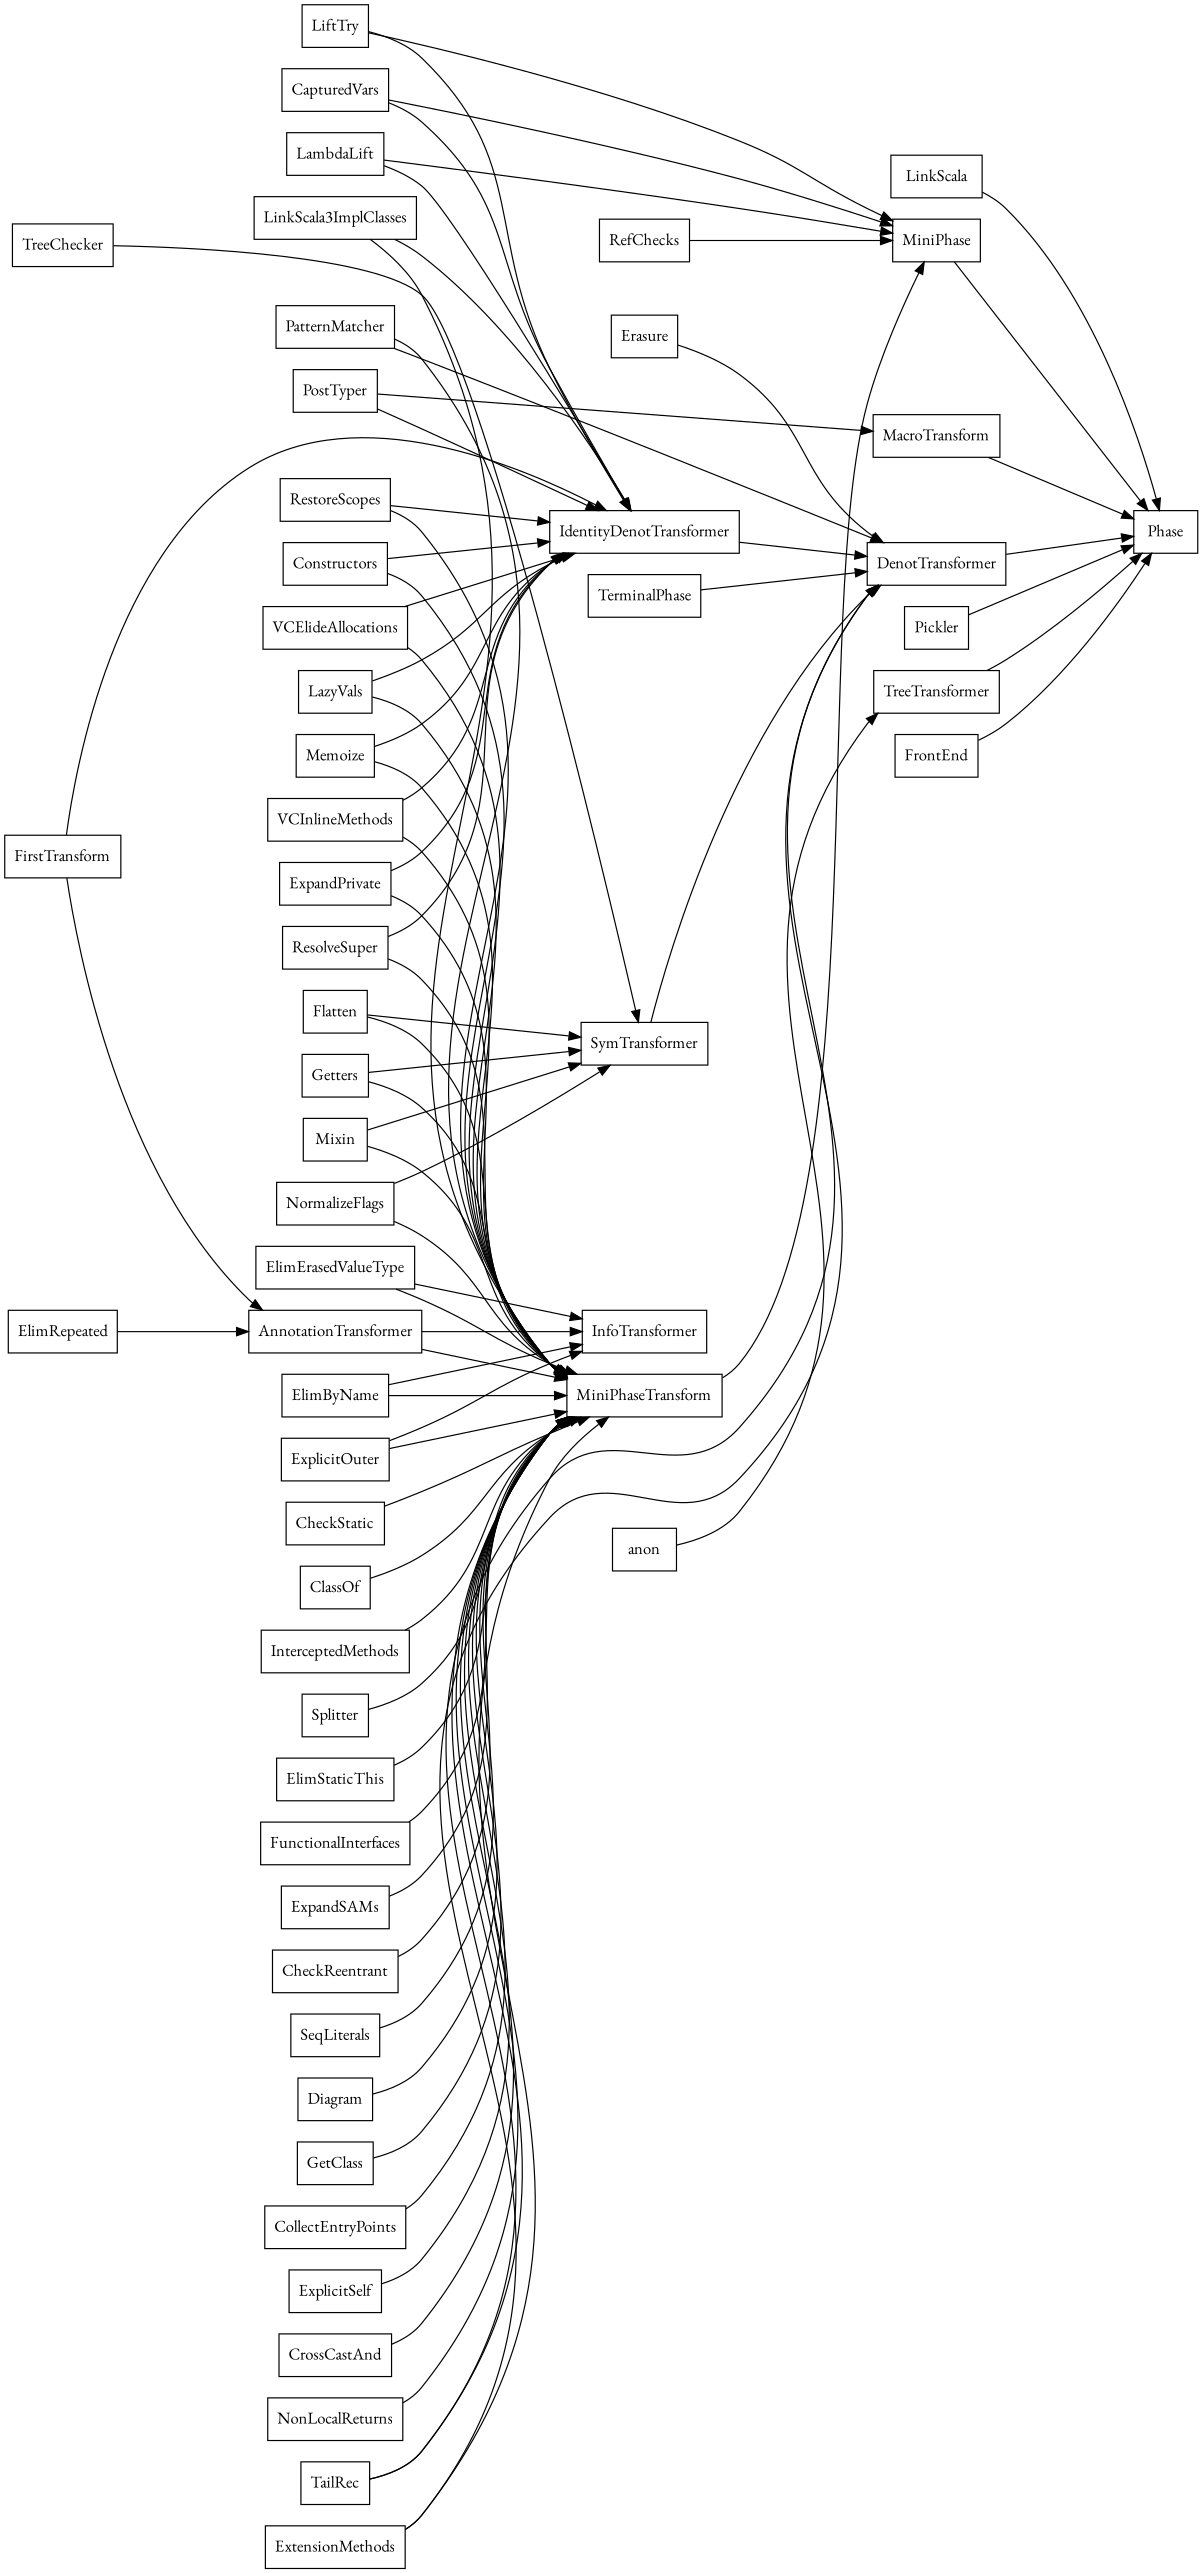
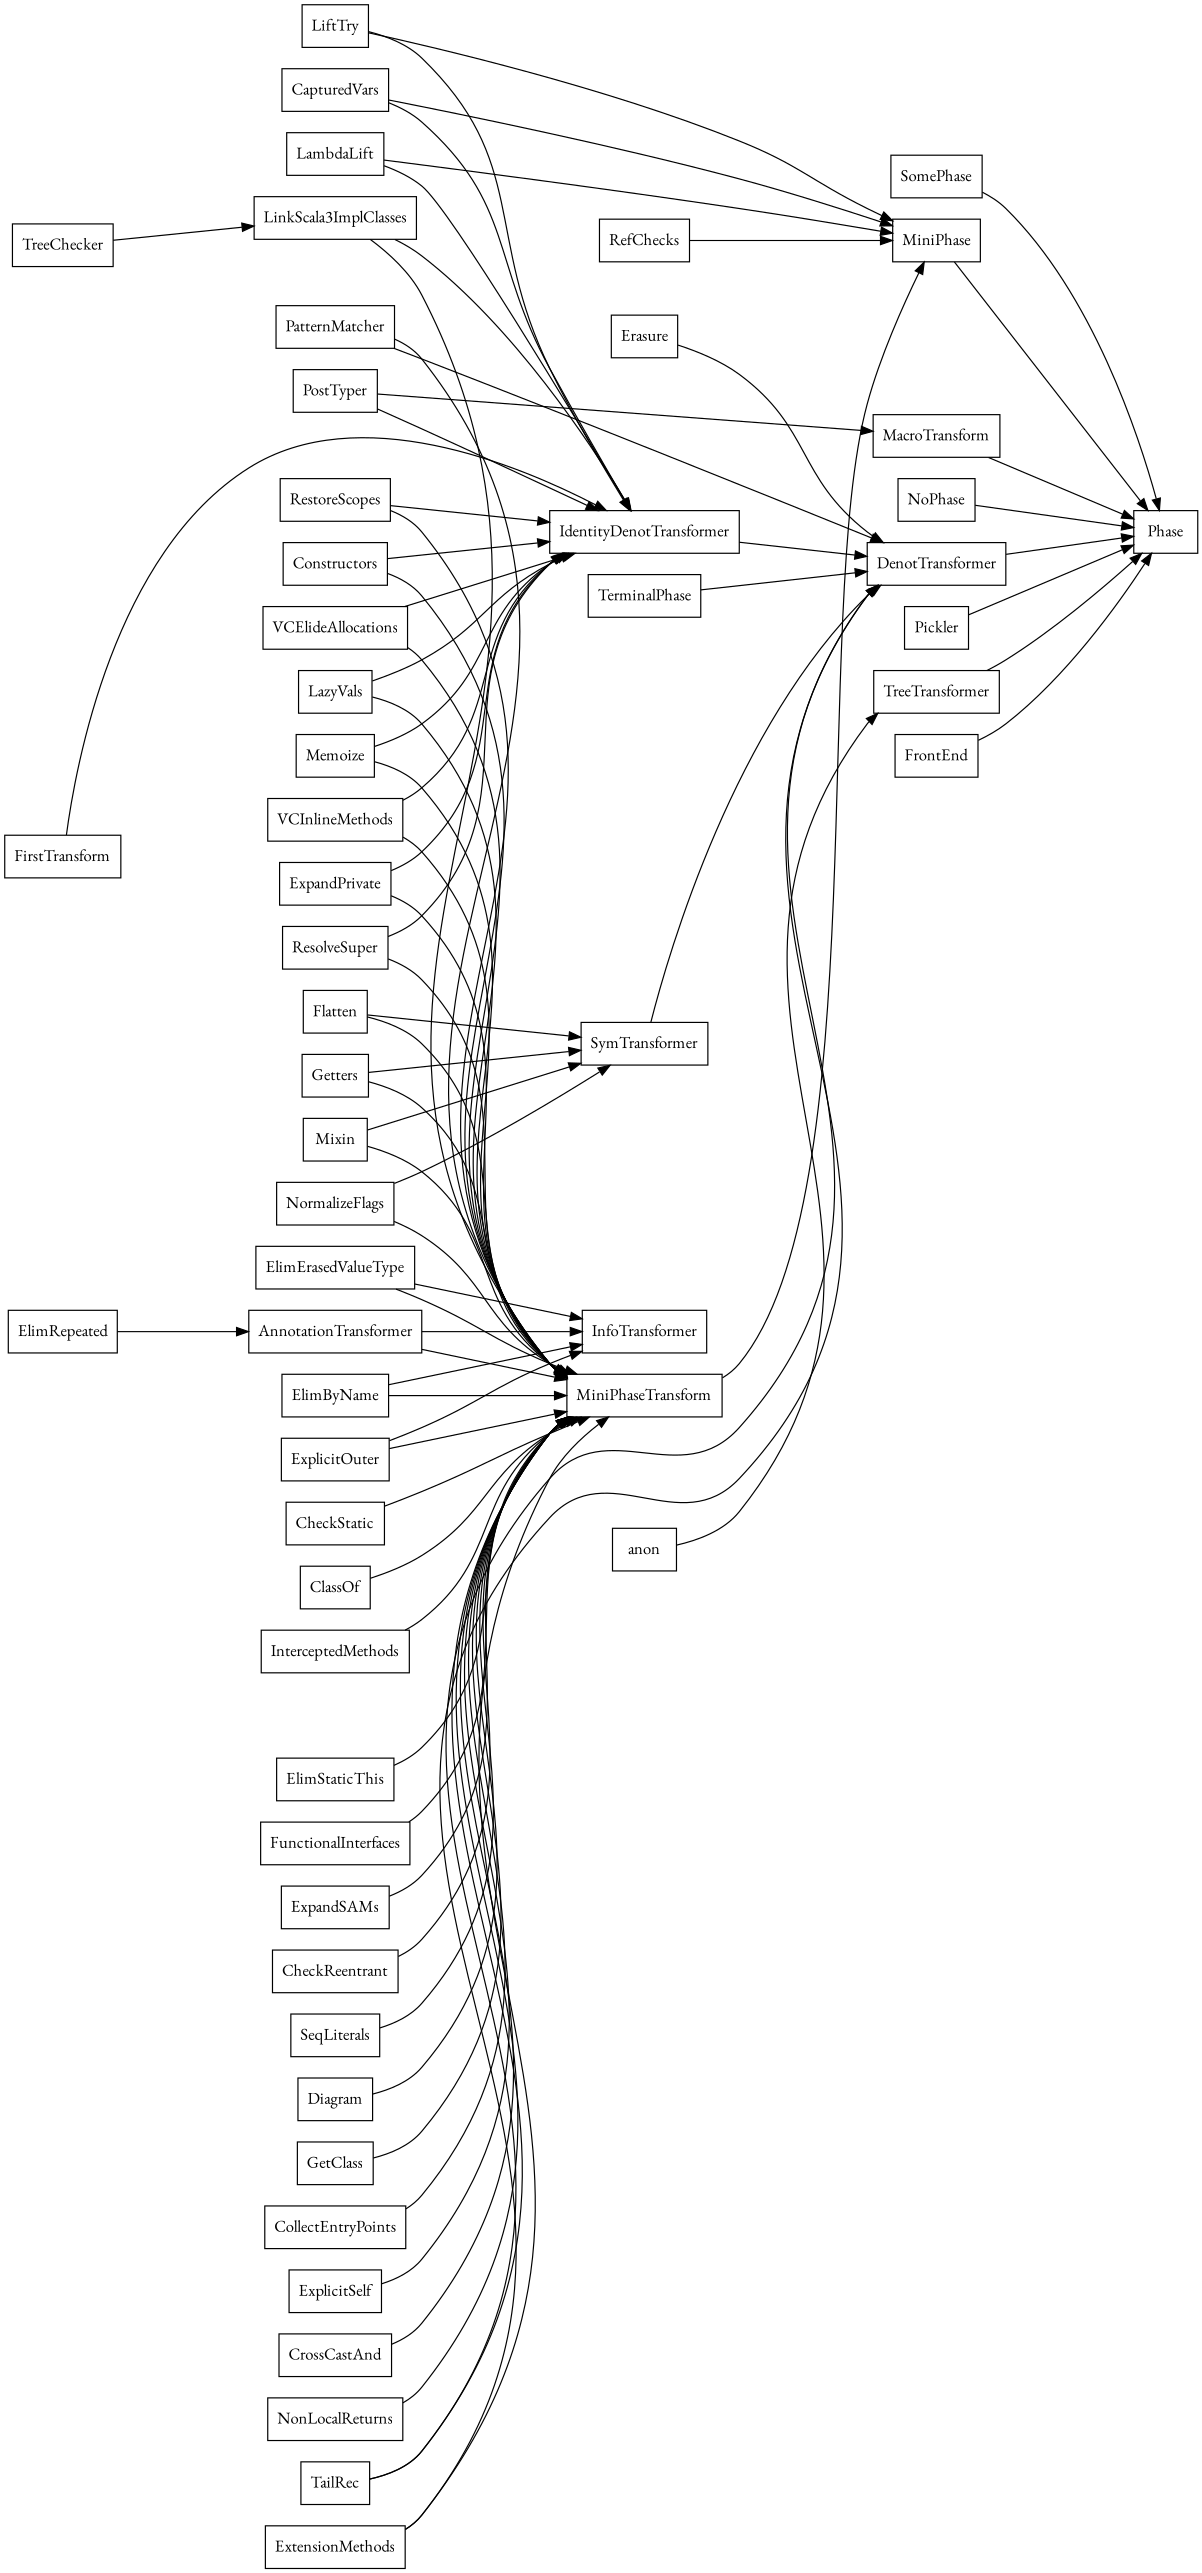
  digraph {
    fontname="EB Garamond"
    rankdir=LR
    ranksep=1.5
    node [fontname="EB Garamond" shape=box]
    edge [fontname="EB Garamond"]
-   SomePhase [label=LinkScala]
+   SomePhase
    Phase
    ElimErasedValueType
    MiniPhaseTransform
    InfoTransformer
    MiniPhase
    DenotTransformer
    LiftTry
    IdentityDenotTransformer
    ClassOf
    InterceptedMethods
    SymTransformer
-   Splitter
    PatternMatcher
    ElimStaticThis
    VCInlineMethods
+   NoPhase
    FunctionalInterfaces
    ExpandPrivate
    FirstTransform
    AnnotationTransformer
    ExpandSAMs
    TerminalPhase
    CheckReentrant
    RefChecks
    TreeChecker
    Erasure
    ResolveSuper
    MacroTransform
    Pickler
    CapturedVars
    SeqLiterals
    anon
    TreeTransformer
    Flatten
    PostTyper
    ElimRepeated
    Diagram
    Getters
    n40 [label=LinkScala3ImplClasses]
    RestoreScopes
    TailRec
    GetClass
    Constructors
    LambdaLift
    CollectEntryPoints
    ExplicitSelf
    FrontEnd
    VCElideAllocations
    ExplicitOuter
    ExtensionMethods
    LazyVals
    CrossCastAnd
    ElimByName
    NonLocalReturns
    Memoize
    Mixin
    CheckStatic
    NormalizeFlags
    SomePhase -> Phase
    ElimErasedValueType -> MiniPhaseTransform
    ElimErasedValueType -> InfoTransformer
    MiniPhaseTransform -> MiniPhase
    MiniPhase -> Phase
    DenotTransformer -> Phase
    LiftTry -> MiniPhase
    LiftTry -> IdentityDenotTransformer
    IdentityDenotTransformer -> DenotTransformer
    ClassOf -> MiniPhaseTransform
    InterceptedMethods -> MiniPhaseTransform
    SymTransformer -> DenotTransformer
-   Splitter -> MiniPhaseTransform
    PatternMatcher -> MiniPhaseTransform
    PatternMatcher -> DenotTransformer
    ElimStaticThis -> MiniPhaseTransform
    VCInlineMethods -> MiniPhaseTransform
    VCInlineMethods -> IdentityDenotTransformer
+   NoPhase -> Phase
    FunctionalInterfaces -> MiniPhaseTransform
    ExpandPrivate -> MiniPhaseTransform
    ExpandPrivate -> IdentityDenotTransformer
    FirstTransform -> IdentityDenotTransformer
-   FirstTransform -> AnnotationTransformer
    AnnotationTransformer -> MiniPhaseTransform
    AnnotationTransformer -> InfoTransformer
    ExpandSAMs -> MiniPhaseTransform
    TerminalPhase -> DenotTransformer
    CheckReentrant -> MiniPhaseTransform
    RefChecks -> MiniPhase
-   TreeChecker -> SymTransformer
+   TreeChecker -> n40
    Erasure -> DenotTransformer
    ResolveSuper -> MiniPhaseTransform
    ResolveSuper -> IdentityDenotTransformer
    MacroTransform -> Phase
    Pickler -> Phase
    CapturedVars -> MiniPhase
    CapturedVars -> IdentityDenotTransformer
    SeqLiterals -> MiniPhaseTransform
    anon -> TreeTransformer
    TreeTransformer -> Phase
    Flatten -> MiniPhaseTransform
    Flatten -> SymTransformer
    PostTyper -> IdentityDenotTransformer
    PostTyper -> MacroTransform
    ElimRepeated -> AnnotationTransformer
    Diagram -> MiniPhaseTransform
    Getters -> MiniPhaseTransform
    Getters -> SymTransformer
    n40 -> MiniPhaseTransform
    n40 -> IdentityDenotTransformer
    RestoreScopes -> MiniPhaseTransform
    RestoreScopes -> IdentityDenotTransformer
    TailRec -> MiniPhaseTransform
    TailRec -> DenotTransformer
    GetClass -> MiniPhaseTransform
    Constructors -> MiniPhaseTransform
    Constructors -> IdentityDenotTransformer
    LambdaLift -> MiniPhase
    LambdaLift -> IdentityDenotTransformer
    CollectEntryPoints -> MiniPhaseTransform
    ExplicitSelf -> MiniPhaseTransform
    FrontEnd -> Phase
    VCElideAllocations -> MiniPhaseTransform
    VCElideAllocations -> IdentityDenotTransformer
    ExplicitOuter -> MiniPhaseTransform
    ExplicitOuter -> InfoTransformer
    ExtensionMethods -> MiniPhaseTransform
    ExtensionMethods -> DenotTransformer
    LazyVals -> MiniPhaseTransform
    LazyVals -> IdentityDenotTransformer
    CrossCastAnd -> MiniPhaseTransform
    ElimByName -> MiniPhaseTransform
    ElimByName -> InfoTransformer
    NonLocalReturns -> MiniPhaseTransform
    Memoize -> MiniPhaseTransform
    Memoize -> IdentityDenotTransformer
    Mixin -> MiniPhaseTransform
    Mixin -> SymTransformer
    CheckStatic -> MiniPhaseTransform
    NormalizeFlags -> MiniPhaseTransform
    NormalizeFlags -> SymTransformer
  }
